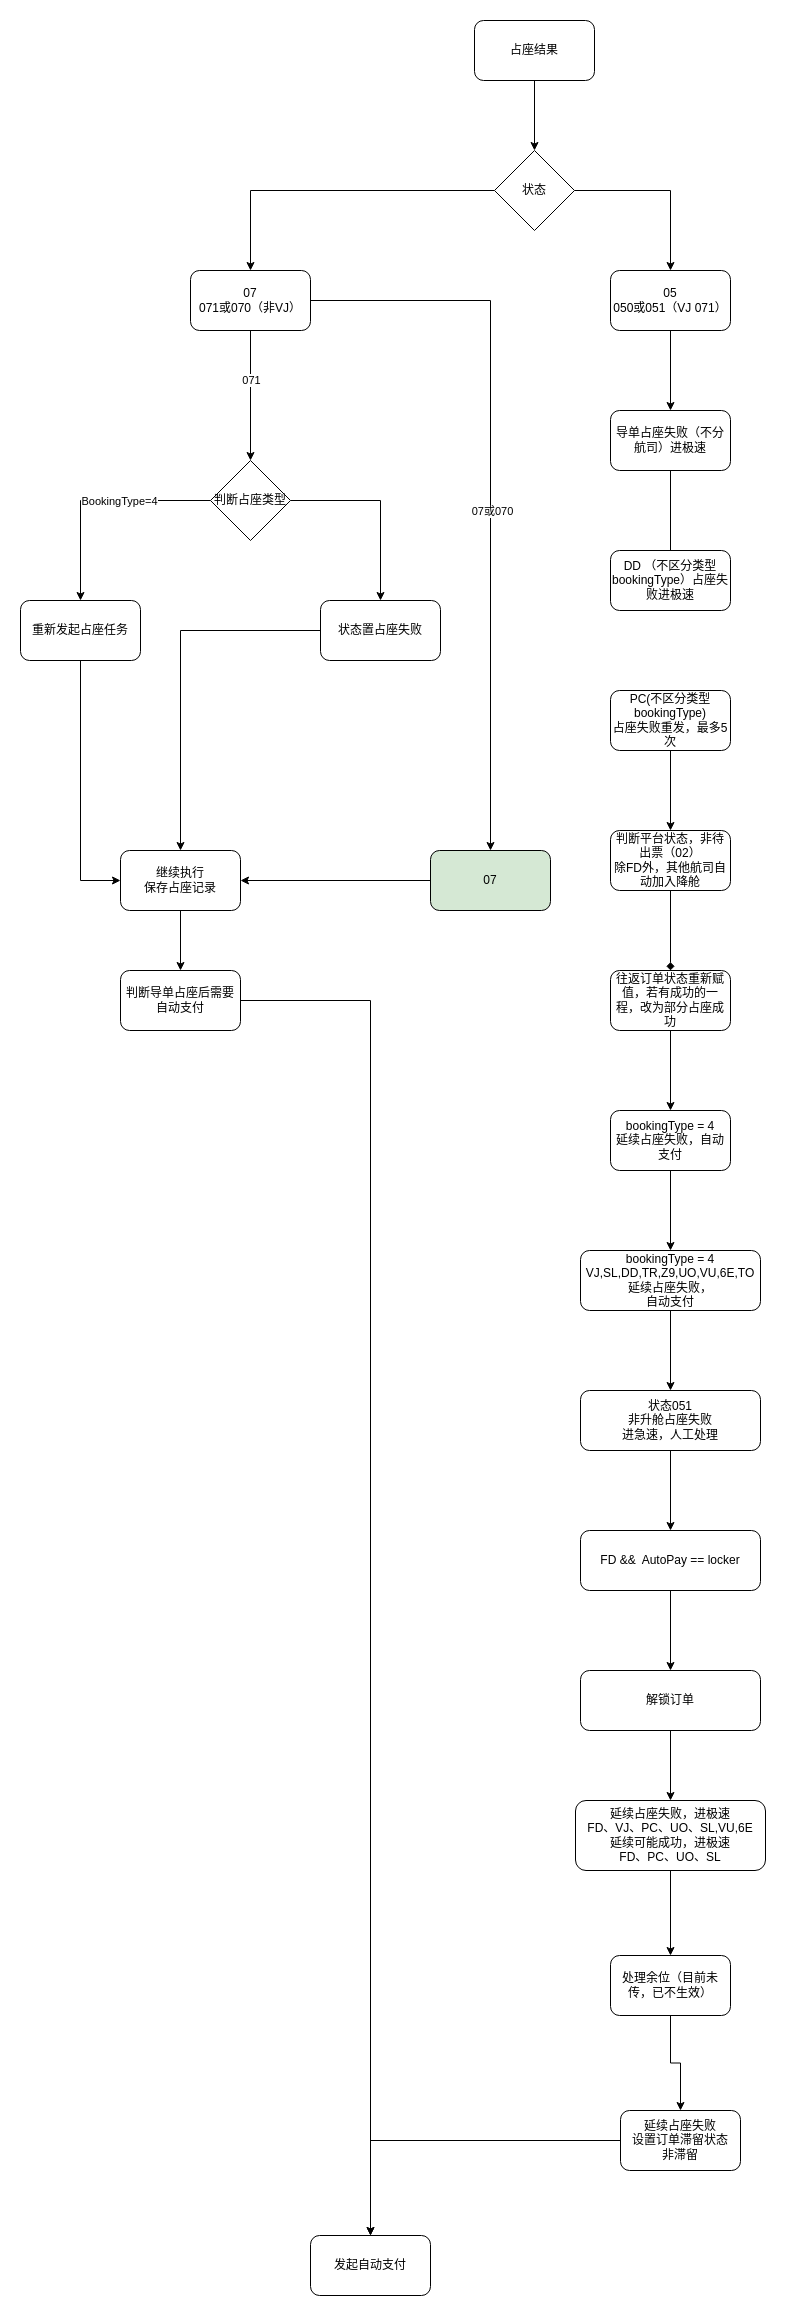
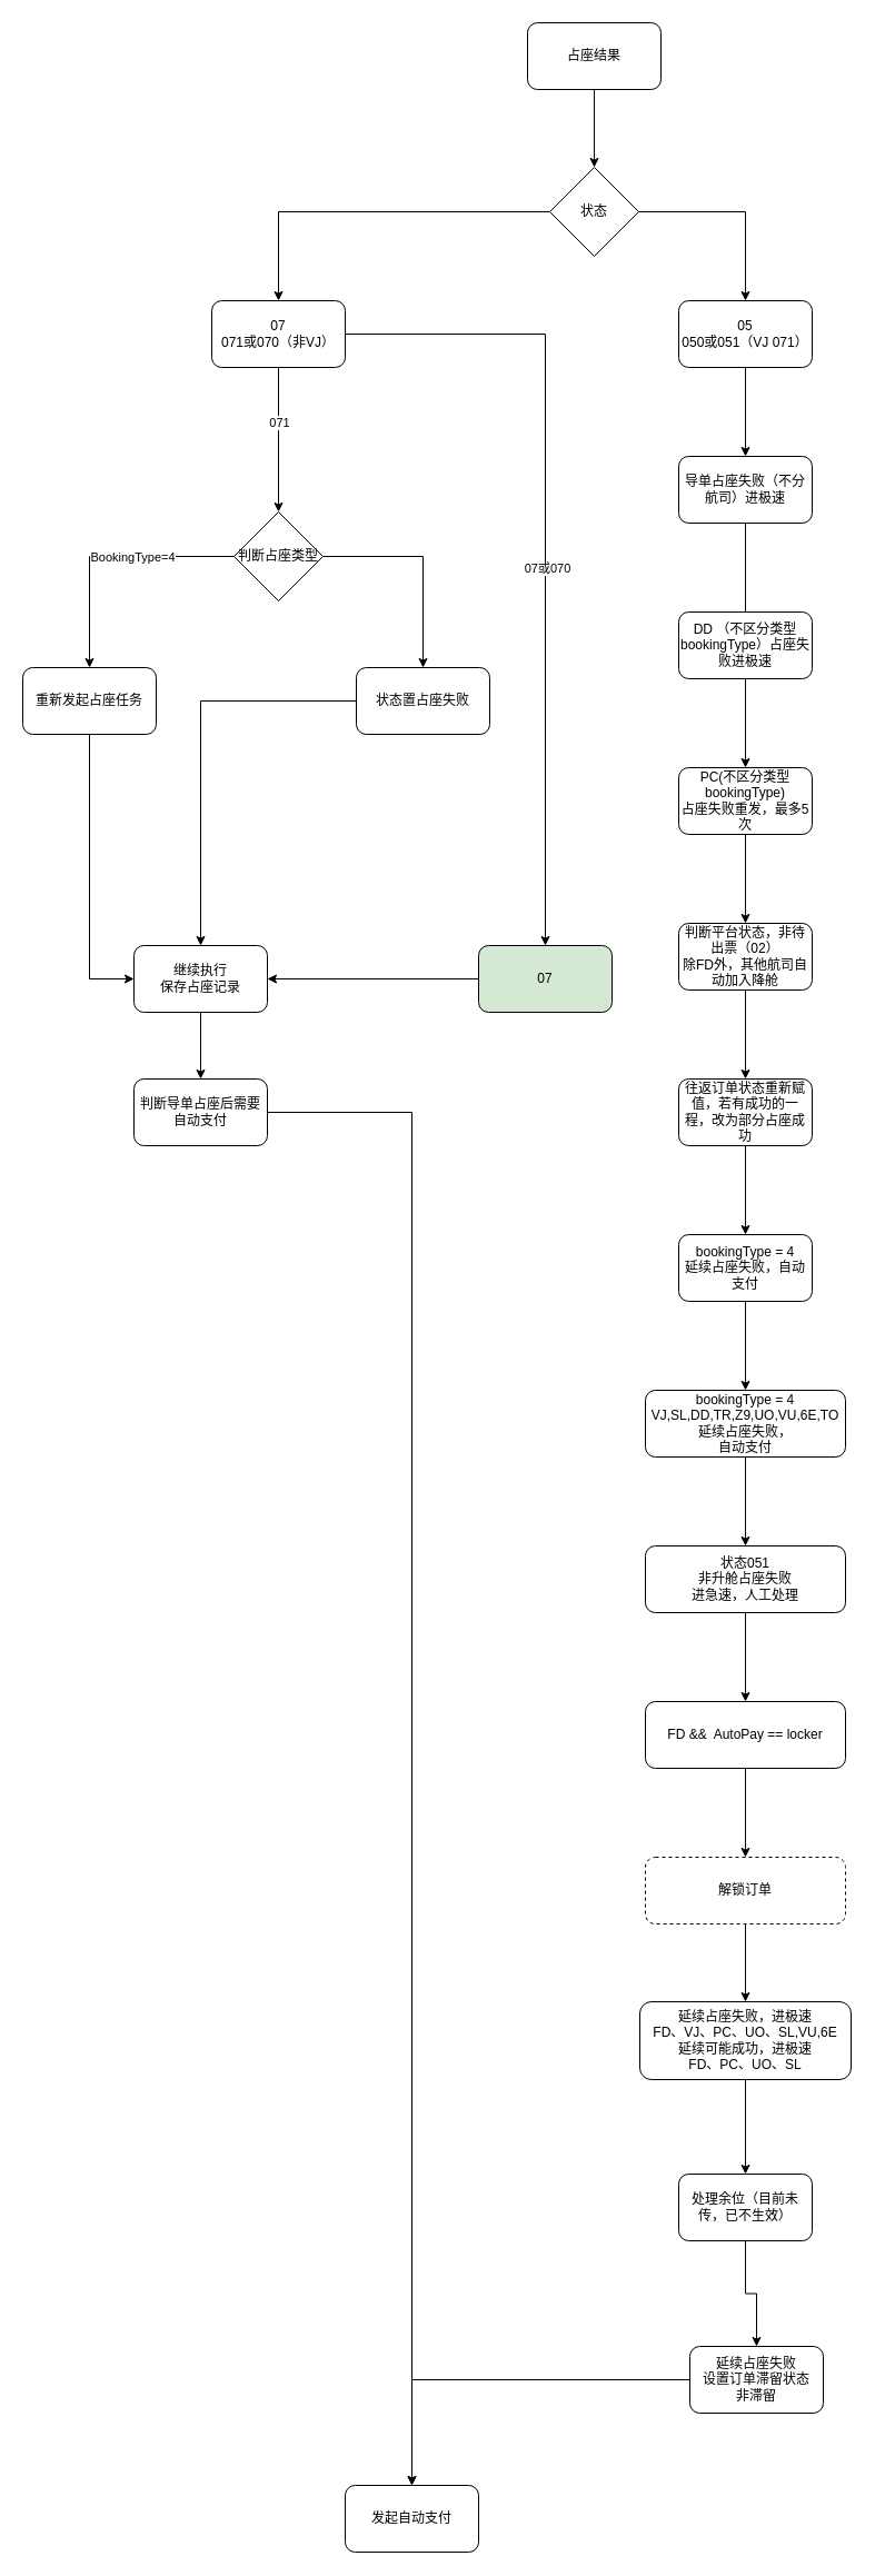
  <mxCell id="0" />
  <mxCell id="1" parent="0" />
  <mxCell id="2" value="" style="edgeStyle=orthogonalEdgeStyle;rounded=0;orthogonalLoop=1;jettySize=auto;html=1;" edge="1" parent="1" source="3" target="6"><mxGeometry relative="1" as="geometry" /></mxCell>
  <mxCell id="3" value="占座结果" style="rounded=1;whiteSpace=wrap;html=1;" vertex="1" parent="1"><mxGeometry x="474" y="20" width="120" height="60" as="geometry" /></mxCell>
  <mxCell id="4" value="" style="edgeStyle=orthogonalEdgeStyle;rounded=0;orthogonalLoop=1;jettySize=auto;html=1;" edge="1" parent="1" source="6" target="13"><mxGeometry relative="1" as="geometry" /></mxCell>
  <mxCell id="5" style="edgeStyle=orthogonalEdgeStyle;rounded=0;orthogonalLoop=1;jettySize=auto;html=1;entryX=0.5;entryY=0;entryDx=0;entryDy=0;" edge="1" parent="1" source="6" target="11"><mxGeometry relative="1" as="geometry" /></mxCell>
  <mxCell id="6" value="状态" style="rhombus;whiteSpace=wrap;html=1;" vertex="1" parent="1"><mxGeometry x="494" y="150" width="80" height="80" as="geometry" /></mxCell>
  <mxCell id="7" style="edgeStyle=orthogonalEdgeStyle;rounded=0;orthogonalLoop=1;jettySize=auto;html=1;" edge="1" parent="1" source="11" target="15"><mxGeometry relative="1" as="geometry" /></mxCell>
  <mxCell id="8" value="07或070" style="edgeLabel;html=1;align=center;verticalAlign=middle;resizable=0;points=[];" vertex="1" connectable="0" parent="7"><mxGeometry x="0.068" y="1" relative="1" as="geometry"><mxPoint as="offset" /></mxGeometry></mxCell>
  <mxCell id="9" style="edgeStyle=orthogonalEdgeStyle;rounded=0;orthogonalLoop=1;jettySize=auto;html=1;" edge="1" parent="1" source="11" target="21"><mxGeometry relative="1" as="geometry" /></mxCell>
  <mxCell id="10" value="071" style="edgeLabel;html=1;align=center;verticalAlign=middle;resizable=0;points=[];" vertex="1" connectable="0" parent="9"><mxGeometry x="-0.248" relative="1" as="geometry"><mxPoint as="offset" /></mxGeometry></mxCell>
  <mxCell id="11" value="07&lt;div&gt;071或070（非VJ）&lt;/div&gt;" style="rounded=1;whiteSpace=wrap;html=1;" vertex="1" parent="1"><mxGeometry x="190" y="270" width="120" height="60" as="geometry" /></mxCell>
  <mxCell id="12" value="" style="edgeStyle=orthogonalEdgeStyle;rounded=0;orthogonalLoop=1;jettySize=auto;html=1;" edge="1" parent="1" source="13" target="29"><mxGeometry relative="1" as="geometry" /></mxCell>
  <mxCell id="13" value="05&lt;div&gt;050或051（VJ 071）&lt;/div&gt;" style="rounded=1;whiteSpace=wrap;html=1;" vertex="1" parent="1"><mxGeometry x="610" y="270" width="120" height="60" as="geometry" /></mxCell>
  <mxCell id="14" style="edgeStyle=orthogonalEdgeStyle;rounded=0;orthogonalLoop=1;jettySize=auto;html=1;entryX=1;entryY=0.5;entryDx=0;entryDy=0;" edge="1" parent="1" source="15" target="25"><mxGeometry relative="1" as="geometry" /></mxCell>
  <mxCell id="15" value="07" style="rounded=1;whiteSpace=wrap;html=1;fillColor=#d5e8d4;" vertex="1" parent="1"><mxGeometry x="430" y="850" width="120" height="60" as="geometry" /></mxCell>
  <mxCell id="16" style="edgeStyle=orthogonalEdgeStyle;rounded=0;orthogonalLoop=1;jettySize=auto;html=1;entryX=0;entryY=0.5;entryDx=0;entryDy=0;" edge="1" parent="1" source="17" target="25"><mxGeometry relative="1" as="geometry" /></mxCell>
  <mxCell id="17" value="重新发起占座任务" style="rounded=1;whiteSpace=wrap;html=1;" vertex="1" parent="1"><mxGeometry x="20" y="600" width="120" height="60" as="geometry" /></mxCell>
  <mxCell id="18" style="edgeStyle=orthogonalEdgeStyle;rounded=0;orthogonalLoop=1;jettySize=auto;html=1;entryX=0.5;entryY=0;entryDx=0;entryDy=0;" edge="1" parent="1" source="21" target="17"><mxGeometry relative="1" as="geometry" /></mxCell>
  <mxCell id="19" value="BookingType=4" style="edgeLabel;html=1;align=center;verticalAlign=middle;resizable=0;points=[];" vertex="1" connectable="0" parent="18"><mxGeometry x="-0.2" relative="1" as="geometry"><mxPoint as="offset" /></mxGeometry></mxCell>
  <mxCell id="20" style="edgeStyle=orthogonalEdgeStyle;rounded=0;orthogonalLoop=1;jettySize=auto;html=1;" edge="1" parent="1" source="21" target="23"><mxGeometry relative="1" as="geometry" /></mxCell>
  <mxCell id="21" value="判断占座类型" style="rhombus;whiteSpace=wrap;html=1;" vertex="1" parent="1"><mxGeometry x="210" y="460" width="80" height="80" as="geometry" /></mxCell>
  <mxCell id="22" style="edgeStyle=orthogonalEdgeStyle;rounded=0;orthogonalLoop=1;jettySize=auto;html=1;entryX=0.5;entryY=0;entryDx=0;entryDy=0;" edge="1" parent="1" source="23" target="25"><mxGeometry relative="1" as="geometry" /></mxCell>
  <mxCell id="23" value="状态置占座失败" style="rounded=1;whiteSpace=wrap;html=1;" vertex="1" parent="1"><mxGeometry x="320" y="600" width="120" height="60" as="geometry" /></mxCell>
  <mxCell id="24" value="" style="edgeStyle=orthogonalEdgeStyle;rounded=0;orthogonalLoop=1;jettySize=auto;html=1;" edge="1" parent="1" source="25" target="27"><mxGeometry relative="1" as="geometry" /></mxCell>
  <mxCell id="25" value="继续执行&lt;div&gt;保存占座记录&lt;/div&gt;" style="rounded=1;whiteSpace=wrap;html=1;" vertex="1" parent="1"><mxGeometry y="850" width="120" height="60" as="geometry" x="120" /></mxCell>
  <mxCell id="26" style="edgeStyle=orthogonalEdgeStyle;rounded=0;orthogonalLoop=1;jettySize=auto;html=1;entryX=0.5;entryY=0;entryDx=0;entryDy=0;" edge="1" parent="1" source="27" target="54"><mxGeometry relative="1" as="geometry" /></mxCell>
  <mxCell id="27" value="判断导单占座后需要自动支付" style="rounded=1;whiteSpace=wrap;html=1;" vertex="1" parent="1"><mxGeometry y="970" width="120" height="60" as="geometry" x="120" /></mxCell>
  <mxCell id="28" value="" style="edgeStyle=orthogonalEdgeStyle;rounded=0;orthogonalLoop=1;jettySize=auto;html=1;endArrow=none;" edge="1" parent="1" source="29" target="31"><mxGeometry relative="1" as="geometry" /></mxCell>
  <mxCell id="29" value="导单占座失败（不分航司）进极速" style="rounded=1;whiteSpace=wrap;html=1;" vertex="1" parent="1"><mxGeometry x="610" y="410" width="120" height="60" as="geometry" /></mxCell>
+ <mxCell id="30" value="" style="edgeStyle=orthogonalEdgeStyle;rounded=0;orthogonalLoop=1;jettySize=auto;html=1;" edge="1" parent="1" source="31" target="33"><mxGeometry relative="1" as="geometry" /></mxCell>
  <mxCell id="31" value="DD （不区分类型bookingType）占座失败进极速" style="rounded=1;whiteSpace=wrap;html=1;" vertex="1" parent="1"><mxGeometry x="610" y="550" width="120" height="60" as="geometry" /></mxCell>
  <mxCell id="32" value="" style="edgeStyle=orthogonalEdgeStyle;rounded=0;orthogonalLoop=1;jettySize=auto;html=1;" edge="1" parent="1" source="33" target="35"><mxGeometry relative="1" as="geometry" /></mxCell>
  <mxCell id="33" value="PC(不区分类型bookingType)&lt;div&gt;占座失败重发，最多5次&lt;/div&gt;" style="rounded=1;whiteSpace=wrap;html=1;" vertex="1" parent="1"><mxGeometry x="610" y="690" width="120" height="60" as="geometry" /></mxCell>
- <mxCell id="34" value="" style="edgeStyle=orthogonalEdgeStyle;rounded=0;orthogonalLoop=1;jettySize=auto;html=1;endArrow=diamond;" edge="1" parent="1" source="35" target="37"><mxGeometry relative="1" as="geometry" /></mxCell>
+ <mxCell id="34" value="" style="edgeStyle=orthogonalEdgeStyle;rounded=0;orthogonalLoop=1;jettySize=auto;html=1;" edge="1" parent="1" source="35" target="37"><mxGeometry relative="1" as="geometry" /></mxCell>
  <mxCell id="35" value="判断平台状态，非待出票（02）&lt;div&gt;除FD外，其他航司自动加入降舱&lt;/div&gt;" style="rounded=1;whiteSpace=wrap;html=1;" vertex="1" parent="1"><mxGeometry x="610" y="830" width="120" height="60" as="geometry" /></mxCell>
  <mxCell id="36" value="" style="edgeStyle=orthogonalEdgeStyle;rounded=0;orthogonalLoop=1;jettySize=auto;html=1;" edge="1" parent="1" source="37" target="39"><mxGeometry relative="1" as="geometry" /></mxCell>
  <mxCell id="37" value="往返订单状态重新赋值，若有成功的一程，改为部分占座成功" style="rounded=1;whiteSpace=wrap;html=1;" vertex="1" parent="1"><mxGeometry x="610" y="970" width="120" height="60" as="geometry" /></mxCell>
  <mxCell id="38" value="" style="edgeStyle=orthogonalEdgeStyle;rounded=0;orthogonalLoop=1;jettySize=auto;html=1;" edge="1" parent="1" source="39" target="41"><mxGeometry relative="1" as="geometry" /></mxCell>
  <mxCell id="39" value="&lt;div&gt;bookingType = 4&lt;/div&gt;延续占座失败，自动支付" style="rounded=1;whiteSpace=wrap;html=1;" vertex="1" parent="1"><mxGeometry x="610" y="1110" width="120" height="60" as="geometry" /></mxCell>
  <mxCell id="40" value="" style="edgeStyle=orthogonalEdgeStyle;rounded=0;orthogonalLoop=1;jettySize=auto;html=1;" edge="1" parent="1" source="41" target="43"><mxGeometry relative="1" as="geometry" /></mxCell>
  <mxCell id="41" value="&lt;div&gt;bookingType = 4&lt;/div&gt;&lt;div&gt;VJ,SL,DD,TR,Z9,UO,VU,6E,TO&lt;/div&gt;延续占座失败，&lt;div&gt;自动支付&lt;/div&gt;" style="rounded=1;whiteSpace=wrap;html=1;" vertex="1" parent="1"><mxGeometry x="580" y="1250" width="180" height="60" as="geometry" /></mxCell>
  <mxCell id="42" value="" style="edgeStyle=orthogonalEdgeStyle;rounded=0;orthogonalLoop=1;jettySize=auto;html=1;" edge="1" parent="1" source="43" target="45"><mxGeometry relative="1" as="geometry" /></mxCell>
  <mxCell id="43" value="状态051&lt;div&gt;非升舱占座失败&lt;/div&gt;&lt;div&gt;进急速，人工处理&lt;/div&gt;" style="rounded=1;whiteSpace=wrap;html=1;" vertex="1" parent="1"><mxGeometry x="580" y="1390" width="180" height="60" as="geometry" /></mxCell>
  <mxCell id="44" value="" style="edgeStyle=orthogonalEdgeStyle;rounded=0;orthogonalLoop=1;jettySize=auto;html=1;" edge="1" parent="1" source="45" target="47"><mxGeometry relative="1" as="geometry" /></mxCell>
  <mxCell id="45" value="FD &amp;amp;&amp;amp;&amp;nbsp; AutoPay == locker" style="rounded=1;whiteSpace=wrap;html=1;" vertex="1" parent="1"><mxGeometry x="580" y="1530" width="180" height="60" as="geometry" /></mxCell>
  <mxCell id="46" value="" style="edgeStyle=orthogonalEdgeStyle;rounded=0;orthogonalLoop=1;jettySize=auto;html=1;" edge="1" parent="1" source="47" target="49"><mxGeometry relative="1" as="geometry" /></mxCell>
- <mxCell id="47" value="解锁订单" style="rounded=1;whiteSpace=wrap;html=1;" vertex="1" parent="1"><mxGeometry x="580" y="1670" width="180" height="60" as="geometry" /></mxCell>
+ <mxCell id="47" value="解锁订单" style="rounded=1;whiteSpace=wrap;html=1;dashed=1;" vertex="1" parent="1"><mxGeometry x="580" y="1670" width="180" height="60" as="geometry" /></mxCell>
  <mxCell id="48" value="" style="edgeStyle=orthogonalEdgeStyle;rounded=0;orthogonalLoop=1;jettySize=auto;html=1;" edge="1" parent="1" source="49" target="51"><mxGeometry relative="1" as="geometry" /></mxCell>
  <mxCell id="49" value="延续占座失败，进极速&lt;div&gt;FD、VJ、PC、UO、SL,VU,6E&lt;/div&gt;&lt;div&gt;延续可能成功，进极速&lt;/div&gt;&lt;div&gt;FD、PC、UO、SL&lt;/div&gt;" style="rounded=1;whiteSpace=wrap;html=1;" vertex="1" parent="1"><mxGeometry x="575" y="1800" width="190" height="70" as="geometry" /></mxCell>
  <mxCell id="50" value="" style="edgeStyle=orthogonalEdgeStyle;rounded=0;orthogonalLoop=1;jettySize=auto;html=1;" edge="1" parent="1" source="51" target="53"><mxGeometry relative="1" as="geometry" /></mxCell>
  <mxCell id="51" value="处理余位（目前未传，已不生效）" style="whiteSpace=wrap;html=1;rounded=1;" vertex="1" parent="1"><mxGeometry x="610" y="1955" width="120" height="60" as="geometry" /></mxCell>
  <mxCell id="52" value="" style="edgeStyle=orthogonalEdgeStyle;rounded=0;orthogonalLoop=1;jettySize=auto;html=1;" edge="1" parent="1" source="53" target="54"><mxGeometry relative="1" as="geometry" /></mxCell>
  <mxCell id="53" value="&lt;div&gt;延续占座失败&lt;/div&gt;设置订单滞留状态&lt;div&gt;非滞留&lt;/div&gt;" style="whiteSpace=wrap;html=1;rounded=1;" vertex="1" parent="1"><mxGeometry x="620" y="2110" width="120" height="60" as="geometry" /></mxCell>
  <mxCell id="54" value="发起自动支付" style="whiteSpace=wrap;html=1;rounded=1;" vertex="1" parent="1"><mxGeometry x="310" y="2235" width="120" height="60" as="geometry" /></mxCell>
